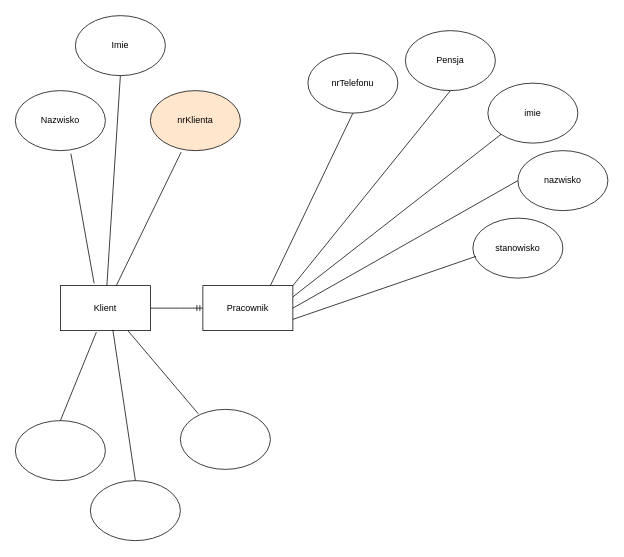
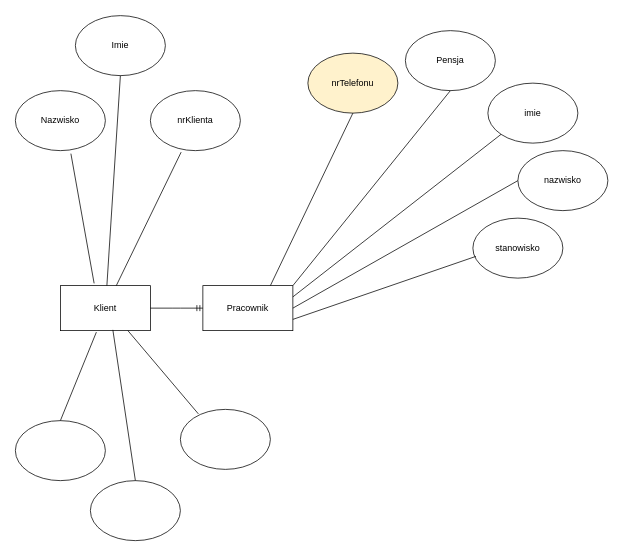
  <mxCell id="0" />
  <mxCell id="1" parent="0" />
  <mxCell id="2" value="Klient" style="rounded=0;whiteSpace=wrap;html=1;" vertex="1" parent="1"><mxGeometry x="80" y="380" width="120" height="60" as="geometry" /></mxCell>
  <mxCell id="3" value="Pracownik" style="rounded=0;whiteSpace=wrap;html=1;" vertex="1" parent="1"><mxGeometry x="270" y="380" width="120" height="60" as="geometry" /></mxCell>
- <mxCell id="4" value="nrTelefonu" style="ellipse;whiteSpace=wrap;html=1;" vertex="1" parent="1"><mxGeometry x="410" y="70" width="120" height="80" as="geometry" /></mxCell>
+ <mxCell id="4" value="nrTelefonu" style="ellipse;whiteSpace=wrap;html=1;fillColor=#fff2cc;" vertex="1" parent="1"><mxGeometry x="410" y="70" width="120" height="80" as="geometry" /></mxCell>
  <mxCell id="5" value="Pensja" style="ellipse;whiteSpace=wrap;html=1;" vertex="1" parent="1"><mxGeometry x="540" y="40" width="120" height="80" as="geometry" /></mxCell>
  <mxCell id="6" value="imie" style="ellipse;whiteSpace=wrap;html=1;" vertex="1" parent="1"><mxGeometry x="650" y="110" width="120" height="80" as="geometry" /></mxCell>
  <mxCell id="7" value="nazwisko" style="ellipse;whiteSpace=wrap;html=1;" vertex="1" parent="1"><mxGeometry x="690" y="200" width="120" height="80" as="geometry" /></mxCell>
  <mxCell id="8" value="stanowisko" style="ellipse;whiteSpace=wrap;html=1;" vertex="1" parent="1"><mxGeometry x="630" y="290" width="120" height="80" as="geometry" /></mxCell>
  <mxCell id="9" value="" style="endArrow=none;html=1;rounded=0;exitX=0.75;exitY=0;exitDx=0;exitDy=0;entryX=0.5;entryY=1;entryDx=0;entryDy=0;" edge="1" parent="1" source="3" target="4"><mxGeometry width="50" height="50" relative="1" as="geometry"><mxPoint x="410" y="420" as="sourcePoint" /><mxPoint x="460" y="370" as="targetPoint" /><Array as="points" /></mxGeometry></mxCell>
  <mxCell id="10" value="" style="endArrow=none;html=1;rounded=0;entryX=0.5;entryY=1;entryDx=0;entryDy=0;exitX=1;exitY=0;exitDx=0;exitDy=0;" edge="1" parent="1" source="3" target="5"><mxGeometry width="50" height="50" relative="1" as="geometry"><mxPoint x="390" y="410" as="sourcePoint" /><mxPoint x="460" y="370" as="targetPoint" /></mxGeometry></mxCell>
  <mxCell id="11" value="" style="endArrow=none;html=1;rounded=0;exitX=1;exitY=0.75;exitDx=0;exitDy=0;entryX=0.033;entryY=0.638;entryDx=0;entryDy=0;entryPerimeter=0;" edge="1" parent="1" source="3" target="8"><mxGeometry width="50" height="50" relative="1" as="geometry"><mxPoint x="410" y="420" as="sourcePoint" /><mxPoint x="620" y="350" as="targetPoint" /></mxGeometry></mxCell>
  <mxCell id="12" value="" style="endArrow=none;html=1;rounded=0;exitX=1;exitY=0.5;exitDx=0;exitDy=0;entryX=0;entryY=0.5;entryDx=0;entryDy=0;" edge="1" parent="1" source="3" target="7"><mxGeometry width="50" height="50" relative="1" as="geometry"><mxPoint x="410" y="420" as="sourcePoint" /><mxPoint x="460" y="370" as="targetPoint" /></mxGeometry></mxCell>
  <mxCell id="13" value="" style="endArrow=none;html=1;rounded=0;exitX=1;exitY=0.25;exitDx=0;exitDy=0;entryX=0;entryY=1;entryDx=0;entryDy=0;" edge="1" parent="1" source="3" target="6"><mxGeometry width="50" height="50" relative="1" as="geometry"><mxPoint x="410" y="420" as="sourcePoint" /><mxPoint x="460" y="370" as="targetPoint" /></mxGeometry></mxCell>
  <mxCell id="14" value="Nazwisko" style="ellipse;whiteSpace=wrap;html=1;" vertex="1" parent="1"><mxGeometry y="120" width="120" height="80" as="geometry" x="20" /></mxCell>
- <mxCell id="15" value="nrKlienta" style="ellipse;whiteSpace=wrap;html=1;fillColor=#ffe6cc;" vertex="1" parent="1"><mxGeometry x="200" y="120" width="120" height="80" as="geometry" /></mxCell>
+ <mxCell id="15" value="nrKlienta" style="ellipse;whiteSpace=wrap;html=1;" vertex="1" parent="1"><mxGeometry x="200" y="120" width="120" height="80" as="geometry" /></mxCell>
  <mxCell id="16" value="" style="ellipse;whiteSpace=wrap;html=1;" vertex="1" parent="1"><mxGeometry y="560" width="120" height="80" as="geometry" x="20" /></mxCell>
  <mxCell id="17" value="" style="ellipse;whiteSpace=wrap;html=1;" vertex="1" parent="1"><mxGeometry x="240" y="545" width="120" height="80" as="geometry" /></mxCell>
  <mxCell id="18" value="Imie" style="ellipse;whiteSpace=wrap;html=1;" vertex="1" parent="1"><mxGeometry x="100" y="20" width="120" height="80" as="geometry" /></mxCell>
  <mxCell id="19" value="" style="ellipse;whiteSpace=wrap;html=1;" vertex="1" parent="1"><mxGeometry x="120" y="640" width="120" height="80" as="geometry" /></mxCell>
  <mxCell id="20" value="" style="edgeStyle=entityRelationEdgeStyle;fontSize=12;html=1;endArrow=ERmandOne;rounded=0;exitX=1;exitY=0.5;exitDx=0;exitDy=0;" edge="1" parent="1" source="2"><mxGeometry width="100" height="100" relative="1" as="geometry"><mxPoint x="170" y="510" as="sourcePoint" /><mxPoint x="270" y="410" as="targetPoint" /></mxGeometry></mxCell>
  <mxCell id="21" value="" style="endArrow=none;html=1;rounded=0;entryX=0.617;entryY=1.05;entryDx=0;entryDy=0;exitX=0.375;exitY=-0.05;exitDx=0;exitDy=0;exitPerimeter=0;entryPerimeter=0;" edge="1" parent="1" source="2" target="14"><mxGeometry width="50" height="50" relative="1" as="geometry"><mxPoint x="119.999" y="380" as="sourcePoint" /><mxPoint x="68.57" y="200" as="targetPoint" /></mxGeometry></mxCell>
  <mxCell id="22" value="" style="endArrow=none;html=1;rounded=0;entryX=0.5;entryY=1;entryDx=0;entryDy=0;" edge="1" parent="1" target="18"><mxGeometry width="50" height="50" relative="1" as="geometry"><mxPoint x="142" y="380" as="sourcePoint" /><mxPoint x="200" y="150" as="targetPoint" /></mxGeometry></mxCell>
  <mxCell id="23" value="" style="endArrow=none;html=1;rounded=0;entryX=0.342;entryY=1.025;entryDx=0;entryDy=0;entryPerimeter=0;" edge="1" parent="1" source="2" target="15"><mxGeometry width="50" height="50" relative="1" as="geometry"><mxPoint x="200" y="300" as="sourcePoint" /><mxPoint x="250" y="250" as="targetPoint" /></mxGeometry></mxCell>
  <mxCell id="24" value="" style="endArrow=none;html=1;rounded=0;entryX=0.4;entryY=1.033;entryDx=0;entryDy=0;entryPerimeter=0;exitX=0.5;exitY=0;exitDx=0;exitDy=0;" edge="1" parent="1" source="16" target="2"><mxGeometry width="50" height="50" relative="1" as="geometry"><mxPoint x="100" y="520" as="sourcePoint" /><mxPoint x="150" y="470" as="targetPoint" /></mxGeometry></mxCell>
  <mxCell id="25" value="" style="endArrow=none;html=1;rounded=0;entryX=0.75;entryY=1;entryDx=0;entryDy=0;exitX=0.2;exitY=0.075;exitDx=0;exitDy=0;exitPerimeter=0;" edge="1" parent="1" source="17" target="2"><mxGeometry width="50" height="50" relative="1" as="geometry"><mxPoint x="240" y="530" as="sourcePoint" /><mxPoint x="290" y="480" as="targetPoint" /></mxGeometry></mxCell>
  <mxCell id="26" value="" style="endArrow=none;html=1;rounded=0;entryX=0.583;entryY=0.983;entryDx=0;entryDy=0;entryPerimeter=0;exitX=0.5;exitY=0;exitDx=0;exitDy=0;" edge="1" parent="1" source="19" target="2"><mxGeometry width="50" height="50" relative="1" as="geometry"><mxPoint x="120" y="570" as="sourcePoint" /><mxPoint x="170" y="520" as="targetPoint" /></mxGeometry></mxCell>
